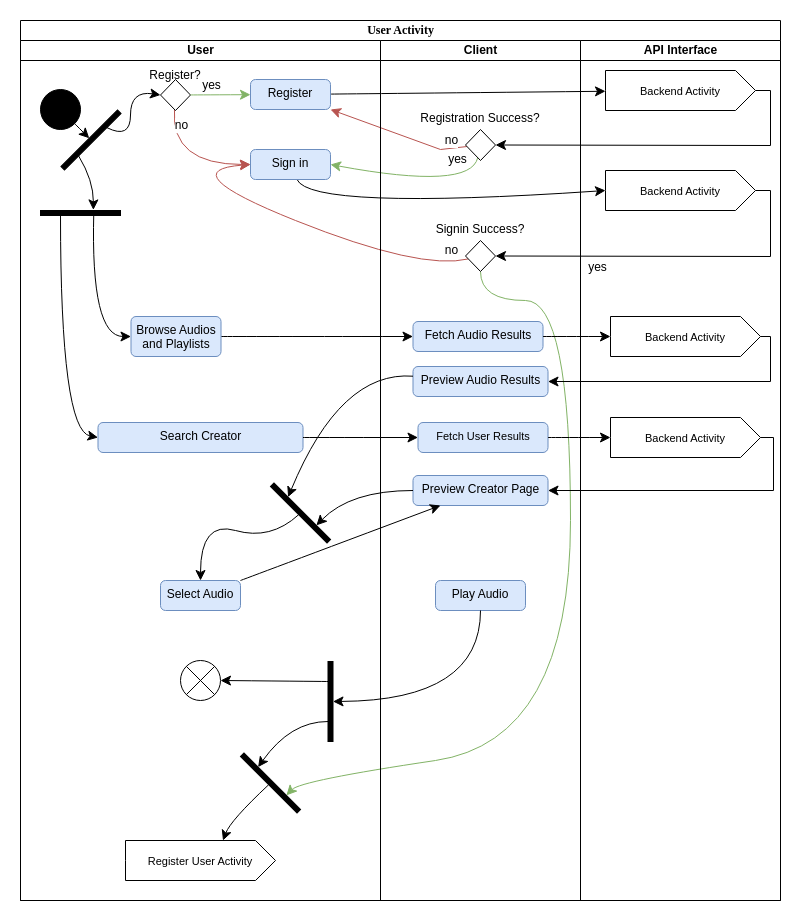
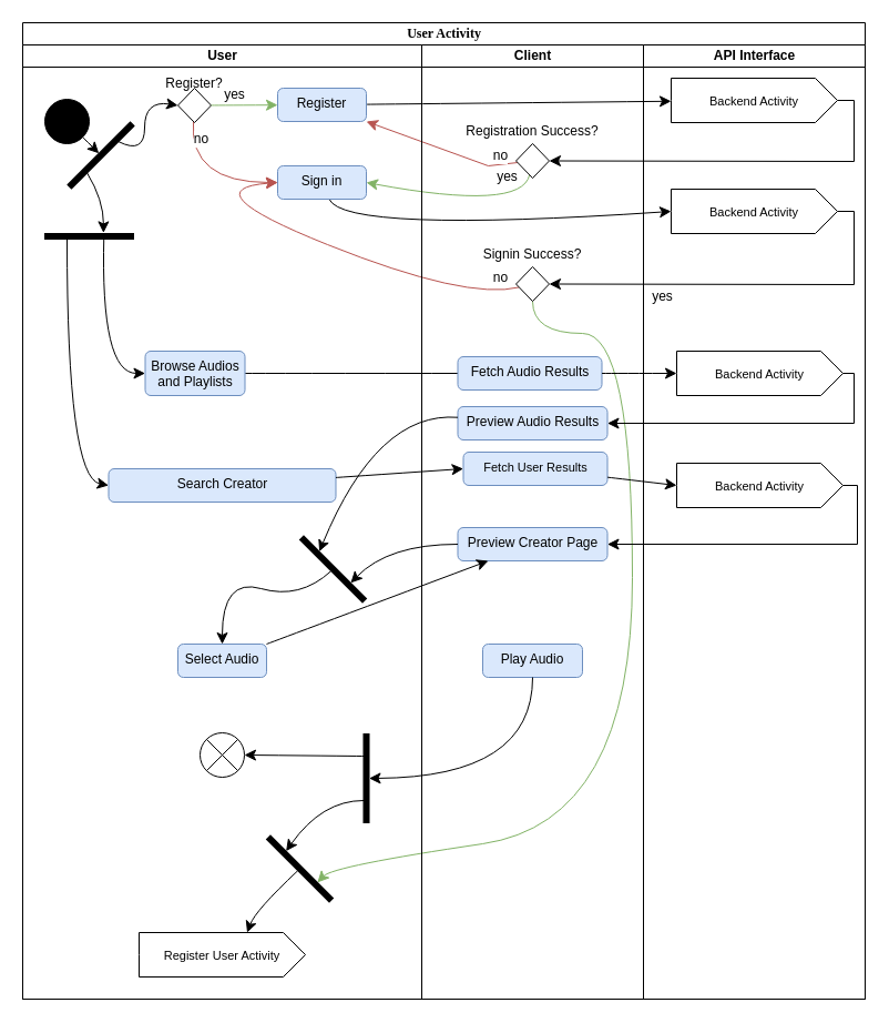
  <mxCell id="0" />
  <mxCell id="1" parent="0" />
  <mxCell id="2" value="User Activity" style="swimlane;html=1;childLayout=stackLayout;startSize=20;rounded=0;shadow=0;comic=0;labelBackgroundColor=none;strokeWidth=1;fontFamily=Verdana;fontSize=12;align=center;" parent="1" vertex="1"><mxGeometry x="20" width="760" height="880" as="geometry" y="20" /></mxCell>
  <mxCell id="3" style="edgeStyle=none;curved=0;rounded=0;orthogonalLoop=1;jettySize=auto;html=1;entryX=1;entryY=0.5;entryDx=0;entryDy=0;fontSize=12;startSize=8;endSize=8;exitX=1;exitY=0.5;exitDx=0;exitDy=0;exitPerimeter=0;" parent="2" source="53" target="45" edge="1"><mxGeometry relative="1" as="geometry"><Array as="points"><mxPoint x="750" y="70" /><mxPoint x="750" y="125" /></Array></mxGeometry></mxCell>
  <mxCell id="4" style="edgeStyle=none;curved=1;rounded=0;orthogonalLoop=1;jettySize=auto;html=1;fontSize=12;startSize=8;endSize=8;entryX=1;entryY=0.5;entryDx=0;entryDy=0;fillColor=#d5e8d4;strokeColor=#82b366;" parent="2" source="45" target="28" edge="1"><mxGeometry relative="1" as="geometry"><mxPoint x="220.0" y="200.0" as="targetPoint" /><Array as="points"><mxPoint x="450" y="170" /></Array></mxGeometry></mxCell>
  <mxCell id="5" value="yes" style="edgeLabel;html=1;align=center;verticalAlign=middle;resizable=0;points=[];fontSize=12;" parent="4" vertex="1" connectable="0"><mxGeometry x="-0.262" y="-1" relative="1" as="geometry"><mxPoint x="17" y="-25" as="offset" /></mxGeometry></mxCell>
  <mxCell id="6" style="edgeStyle=none;curved=0;rounded=0;orthogonalLoop=1;jettySize=auto;html=1;fontSize=12;startSize=8;endSize=8;exitX=1;exitY=0.5;exitDx=0;exitDy=0;exitPerimeter=0;entryX=1;entryY=0.5;entryDx=0;entryDy=0;" parent="2" source="54" target="46" edge="1"><mxGeometry relative="1" as="geometry"><mxPoint x="740" y="179" as="sourcePoint" /><mxPoint x="510" y="249" as="targetPoint" /><Array as="points"><mxPoint x="750" y="170" /><mxPoint x="750" y="236" /></Array></mxGeometry></mxCell>
  <mxCell id="7" style="edgeStyle=none;curved=0;rounded=0;orthogonalLoop=1;jettySize=auto;html=1;fontSize=12;startSize=8;endSize=8;fillColor=#f8cecc;strokeColor=#b85450;entryX=1;entryY=1;entryDx=0;entryDy=0;" parent="2" source="45" target="25" edge="1"><mxGeometry relative="1" as="geometry"><mxPoint x="290" y="130" as="targetPoint" /><Array as="points"><mxPoint x="420" y="129" /></Array></mxGeometry></mxCell>
  <mxCell id="8" value="no" style="edgeLabel;html=1;align=center;verticalAlign=middle;resizable=0;points=[];fontSize=12;" parent="7" vertex="1" connectable="0"><mxGeometry x="-0.236" y="-3" relative="1" as="geometry"><mxPoint x="36" y="3" as="offset" /></mxGeometry></mxCell>
  <mxCell id="9" style="edgeStyle=none;curved=1;rounded=0;orthogonalLoop=1;jettySize=auto;html=1;fontSize=12;startSize=8;endSize=8;" parent="2" source="25" target="53" edge="1"><mxGeometry relative="1" as="geometry" /></mxCell>
  <mxCell id="10" style="edgeStyle=none;curved=1;rounded=0;orthogonalLoop=1;jettySize=auto;html=1;entryX=0;entryY=0;entryDx=0;entryDy=20;entryPerimeter=0;fontSize=12;startSize=8;endSize=8;" parent="2" source="28" target="54" edge="1"><mxGeometry relative="1" as="geometry"><Array as="points"><mxPoint x="290" y="190" /></Array></mxGeometry></mxCell>
  <mxCell id="11" style="edgeStyle=none;curved=1;rounded=0;orthogonalLoop=1;jettySize=auto;html=1;entryX=0;entryY=0.5;entryDx=0;entryDy=0;fontSize=12;startSize=8;endSize=8;fillColor=#f8cecc;strokeColor=#b85450;" parent="2" source="46" target="28" edge="1"><mxGeometry relative="1" as="geometry"><Array as="points"><mxPoint x="400" y="250" /><mxPoint x="150" y="150" /></Array></mxGeometry></mxCell>
  <mxCell id="12" value="no" style="edgeLabel;html=1;align=center;verticalAlign=middle;resizable=0;points=[];fontSize=12;" parent="11" vertex="1" connectable="0"><mxGeometry x="-0.826" y="1" relative="1" as="geometry"><mxPoint x="16" y="-18" as="offset" /></mxGeometry></mxCell>
  <mxCell id="13" style="edgeStyle=none;curved=1;rounded=0;orthogonalLoop=1;jettySize=auto;html=1;fontSize=12;startSize=8;endSize=8;exitX=0.5;exitY=1;exitDx=0;exitDy=0;fillColor=#d5e8d4;strokeColor=#82b366;entryX=0.75;entryY=0;entryDx=0;entryDy=0;" parent="2" source="46" target="37" edge="1"><mxGeometry relative="1" as="geometry"><mxPoint x="290" y="470" as="targetPoint" /><Array as="points"><mxPoint x="460" y="280" /><mxPoint x="550" y="280" /><mxPoint x="550" y="720" /><mxPoint x="280" y="760" /></Array></mxGeometry></mxCell>
  <mxCell id="14" value="yes" style="edgeLabel;html=1;align=center;verticalAlign=middle;resizable=0;points=[];fontSize=12;" parent="13" vertex="1" connectable="0"><mxGeometry x="-0.607" relative="1" as="geometry"><mxPoint x="26" y="-83" as="offset" /></mxGeometry></mxCell>
- <mxCell id="15" style="edgeStyle=none;curved=1;rounded=0;orthogonalLoop=1;jettySize=auto;html=1;fontSize=12;startSize=8;endSize=8;entryX=0;entryY=0.5;entryDx=0;entryDy=0;" parent="2" source="24" target="50" edge="1"><mxGeometry relative="1" as="geometry"><mxPoint x="630" y="340" as="targetPoint" /></mxGeometry></mxCell>
+ <mxCell id="15" style="edgeStyle=none;curved=1;rounded=0;orthogonalLoop=1;jettySize=auto;html=1;fontSize=12;startSize=8;endSize=8;entryX=0;entryY=0.5;entryDx=0;entryDy=0;endArrow=none;" parent="2" source="24" target="50" edge="1"><mxGeometry relative="1" as="geometry"><mxPoint x="630" y="340" as="targetPoint" /></mxGeometry></mxCell>
  <mxCell id="16" value="User" style="swimlane;html=1;startSize=20;" parent="2" vertex="1"><mxGeometry y="20" width="360" height="860" as="geometry" /></mxCell>
  <mxCell id="17" style="edgeStyle=none;curved=1;rounded=0;orthogonalLoop=1;jettySize=auto;html=1;fontSize=12;startSize=8;endSize=8;entryX=0.5;entryY=0;entryDx=0;entryDy=0;" parent="16" source="18" target="35" edge="1"><mxGeometry relative="1" as="geometry"><mxPoint x="69.482" y="98.482" as="targetPoint" /></mxGeometry></mxCell>
  <mxCell id="18" value="" style="ellipse;whiteSpace=wrap;html=1;rounded=0;shadow=0;comic=0;labelBackgroundColor=none;strokeWidth=1;fillColor=#000000;fontFamily=Verdana;fontSize=12;align=center;" parent="16" vertex="1"><mxGeometry x="20" y="49" width="40" height="40" as="geometry" /></mxCell>
  <mxCell id="19" style="edgeStyle=none;curved=1;rounded=0;orthogonalLoop=1;jettySize=auto;html=1;entryX=0;entryY=0.5;entryDx=0;entryDy=0;fontSize=12;startSize=8;endSize=8;exitX=0.75;exitY=1;exitDx=0;exitDy=0;" parent="16" source="35" target="23" edge="1"><mxGeometry relative="1" as="geometry"><mxPoint x="83.856" y="87.842" as="sourcePoint" /><mxPoint x="139.39" y="68.76" as="targetPoint" /><Array as="points"><mxPoint x="110" y="99" /><mxPoint x="110" y="50" /></Array></mxGeometry></mxCell>
  <mxCell id="20" style="edgeStyle=none;curved=1;rounded=0;orthogonalLoop=1;jettySize=auto;html=1;fontSize=12;startSize=8;endSize=8;entryX=-0.116;entryY=0.433;entryDx=0;entryDy=0;entryPerimeter=0;exitX=0.25;exitY=1;exitDx=0;exitDy=0;" parent="16" source="35" edge="1"><mxGeometry relative="1" as="geometry"><mxPoint x="54.018" y="121.018" as="sourcePoint" /><mxPoint x="72.86" y="169.42" as="targetPoint" /><Array as="points"><mxPoint x="73" y="140" /></Array></mxGeometry></mxCell>
  <mxCell id="21" style="edgeStyle=none;curved=1;rounded=0;orthogonalLoop=1;jettySize=auto;html=1;entryX=0;entryY=0.5;entryDx=0;entryDy=0;fontSize=12;startSize=8;endSize=8;fillColor=#f8cecc;strokeColor=#b85450;" parent="16" source="23" target="28" edge="1"><mxGeometry relative="1" as="geometry"><mxPoint x="197.5" y="170.0" as="targetPoint" /><Array as="points"><mxPoint x="150" y="124" /></Array></mxGeometry></mxCell>
  <mxCell id="22" value="no" style="edgeLabel;html=1;align=center;verticalAlign=middle;resizable=0;points=[];fontSize=12;" parent="21" vertex="1" connectable="0"><mxGeometry x="-0.804" y="-2" relative="1" as="geometry"><mxPoint x="9" y="3" as="offset" /></mxGeometry></mxCell>
  <mxCell id="23" value="Register?&#10;&#10;&#10;" style="rhombus;" parent="16" vertex="1"><mxGeometry x="140" y="39" width="30" height="31" as="geometry" /></mxCell>
  <mxCell id="24" value="Browse Audios and Playlists" style="html=1;align=center;verticalAlign=top;rounded=1;absoluteArcSize=1;arcSize=10;dashed=0;whiteSpace=wrap;fillColor=#dae8fc;strokeColor=#6c8ebf;" parent="16" vertex="1"><mxGeometry x="110.5" y="276" width="90" height="40" as="geometry" /></mxCell>
  <mxCell id="25" value="Register" style="html=1;align=center;verticalAlign=top;rounded=1;absoluteArcSize=1;arcSize=10;dashed=0;whiteSpace=wrap;fillColor=#dae8fc;strokeColor=#6c8ebf;" parent="16" vertex="1"><mxGeometry x="230" y="39" width="80" height="30" as="geometry" /></mxCell>
  <mxCell id="26" style="edgeStyle=none;curved=1;rounded=0;orthogonalLoop=1;jettySize=auto;html=1;fontSize=12;startSize=8;endSize=8;fillColor=#d5e8d4;strokeColor=#82b366;" parent="16" source="23" target="25" edge="1"><mxGeometry relative="1" as="geometry" /></mxCell>
  <mxCell id="27" value="yes" style="edgeLabel;html=1;align=center;verticalAlign=middle;resizable=0;points=[];fontSize=12;" parent="26" vertex="1" connectable="0"><mxGeometry x="-0.418" y="-1" relative="1" as="geometry"><mxPoint x="4" y="-11" as="offset" /></mxGeometry></mxCell>
  <mxCell id="28" value="Sign in" style="html=1;align=center;verticalAlign=top;rounded=1;absoluteArcSize=1;arcSize=10;dashed=0;whiteSpace=wrap;fillColor=#dae8fc;strokeColor=#6c8ebf;" parent="16" vertex="1"><mxGeometry x="230" y="109" width="80" height="30" as="geometry" /></mxCell>
  <mxCell id="29" style="edgeStyle=none;curved=1;rounded=0;orthogonalLoop=1;jettySize=auto;html=1;fontSize=12;startSize=8;endSize=8;exitX=0.666;exitY=0.42;exitDx=0;exitDy=0;exitPerimeter=0;entryX=0;entryY=0.5;entryDx=0;entryDy=0;" parent="16" source="34" target="24" edge="1"><mxGeometry relative="1" as="geometry"><mxPoint x="70" y="175" as="sourcePoint" /><Array as="points"><mxPoint x="70" y="296" /></Array></mxGeometry></mxCell>
  <mxCell id="30" style="edgeStyle=none;curved=1;rounded=0;orthogonalLoop=1;jettySize=auto;html=1;fontSize=12;startSize=8;endSize=8;entryX=0;entryY=0.5;entryDx=0;entryDy=0;" parent="16" target="31" edge="1"><mxGeometry relative="1" as="geometry"><mxPoint x="40" y="310.0" as="targetPoint" /><mxPoint x="40" y="175" as="sourcePoint" /><Array as="points"><mxPoint x="40" y="390" /></Array></mxGeometry></mxCell>
  <mxCell id="31" value="Search Creator" style="html=1;align=center;verticalAlign=top;rounded=1;absoluteArcSize=1;arcSize=10;dashed=0;whiteSpace=wrap;fillColor=#dae8fc;strokeColor=#6c8ebf;" parent="16" vertex="1"><mxGeometry x="77.5" y="382" width="205" height="30" as="geometry" /></mxCell>
  <mxCell id="32" style="edgeStyle=none;curved=1;rounded=0;orthogonalLoop=1;jettySize=auto;html=1;entryX=0.5;entryY=0;entryDx=0;entryDy=0;fontSize=12;startSize=8;endSize=8;" parent="16" source="33" target="41" edge="1"><mxGeometry relative="1" as="geometry"><Array as="points"><mxPoint x="250" y="500" /><mxPoint x="180" y="480" /></Array></mxGeometry></mxCell>
  <mxCell id="33" value="" style="rounded=0;whiteSpace=wrap;html=1;fillColor=#000000;rotation=45;" parent="16" vertex="1"><mxGeometry x="240" y="470" width="80" height="5" as="geometry" /></mxCell>
  <mxCell id="34" value="" style="rounded=0;whiteSpace=wrap;html=1;fillColor=#000000;rotation=0;" parent="16" vertex="1"><mxGeometry x="20" y="170" width="80" height="5" as="geometry" /></mxCell>
  <mxCell id="35" value="" style="rounded=0;whiteSpace=wrap;html=1;fillColor=#000000;rotation=-45;" parent="16" vertex="1"><mxGeometry x="30.5" y="97" width="80" height="5" as="geometry" /></mxCell>
  <mxCell id="36" style="edgeStyle=none;curved=1;rounded=0;orthogonalLoop=1;jettySize=auto;html=1;fontSize=12;startSize=8;endSize=8;entryX=0;entryY=0;entryDx=97.5;entryDy=0;entryPerimeter=0;" parent="16" source="37" target="42" edge="1"><mxGeometry relative="1" as="geometry"><mxPoint x="190" y="800" as="targetPoint" /><Array as="points"><mxPoint x="210" y="780" /></Array></mxGeometry></mxCell>
  <mxCell id="37" value="" style="rounded=0;whiteSpace=wrap;html=1;fillColor=#000000;rotation=45;" parent="16" vertex="1"><mxGeometry x="210" y="740" width="80" height="5" as="geometry" /></mxCell>
  <mxCell id="38" style="edgeStyle=none;curved=1;rounded=0;orthogonalLoop=1;jettySize=auto;html=1;fontSize=12;startSize=8;endSize=8;exitX=0.25;exitY=1;exitDx=0;exitDy=0;entryX=1;entryY=0.5;entryDx=0;entryDy=0;" parent="16" source="40" target="43" edge="1"><mxGeometry relative="1" as="geometry"><mxPoint x="270" y="590" as="targetPoint" /></mxGeometry></mxCell>
  <mxCell id="39" style="edgeStyle=none;curved=1;rounded=0;orthogonalLoop=1;jettySize=auto;html=1;entryX=0.25;entryY=0;entryDx=0;entryDy=0;fontSize=12;startSize=8;endSize=8;exitX=0.75;exitY=1;exitDx=0;exitDy=0;" parent="16" source="40" target="37" edge="1"><mxGeometry relative="1" as="geometry"><Array as="points"><mxPoint x="270" y="681" /></Array></mxGeometry></mxCell>
  <mxCell id="40" value="" style="rounded=0;whiteSpace=wrap;html=1;fillColor=#000000;rotation=90;" parent="16" vertex="1"><mxGeometry x="270" y="658.5" width="80" height="5" as="geometry" /></mxCell>
  <mxCell id="41" value="Select Audio" style="html=1;align=center;verticalAlign=top;rounded=1;absoluteArcSize=1;arcSize=10;dashed=0;whiteSpace=wrap;fillColor=#dae8fc;strokeColor=#6c8ebf;" parent="16" vertex="1"><mxGeometry x="140" y="540" width="80" height="30" as="geometry" /></mxCell>
  <mxCell id="42" value="&lt;font style=&quot;font-size: 11px;&quot;&gt;Register User Activity&lt;/font&gt;" style="html=1;shape=mxgraph.infographic.ribbonSimple;notch1=0;notch2=20;align=center;verticalAlign=middle;fontSize=14;fontStyle=0;fillColor=#FFFFFF;whiteSpace=wrap;" parent="16" vertex="1"><mxGeometry x="105" y="800" width="150" height="40" as="geometry" /></mxCell>
  <mxCell id="43" value="" style="shape=sumEllipse;perimeter=ellipsePerimeter;html=1;backgroundOutline=1;" parent="16" vertex="1"><mxGeometry x="160" y="620" width="40" height="40" as="geometry" /></mxCell>
  <mxCell id="44" value="Client" style="swimlane;html=1;startSize=20;" parent="2" vertex="1"><mxGeometry x="360" y="20" width="200" height="860" as="geometry" /></mxCell>
  <mxCell id="45" value="Registration Success?&#10;&#10;&#10;&#10;" style="rhombus;" parent="44" vertex="1"><mxGeometry x="85" y="89" width="30" height="31" as="geometry" /></mxCell>
  <mxCell id="46" value="Signin Success?&#10;&#10;&#10;&#10;" style="rhombus;" parent="44" vertex="1"><mxGeometry x="85" y="200" width="30" height="31" as="geometry" /></mxCell>
  <mxCell id="47" value="Preview Audio Results" style="html=1;align=center;verticalAlign=top;rounded=1;absoluteArcSize=1;arcSize=10;dashed=0;whiteSpace=wrap;fillColor=#dae8fc;strokeColor=#6c8ebf;" parent="44" vertex="1"><mxGeometry x="32.5" y="326" width="135" height="30" as="geometry" /></mxCell>
  <mxCell id="48" value="Preview Creator Page" style="html=1;align=center;verticalAlign=top;rounded=1;absoluteArcSize=1;arcSize=10;dashed=0;whiteSpace=wrap;fillColor=#dae8fc;strokeColor=#6c8ebf;" parent="44" vertex="1"><mxGeometry x="32.5" y="435" width="135" height="30" as="geometry" /></mxCell>
  <mxCell id="49" value="Play Audio" style="html=1;align=center;verticalAlign=top;rounded=1;absoluteArcSize=1;arcSize=10;dashed=0;whiteSpace=wrap;fillColor=#dae8fc;strokeColor=#6c8ebf;" parent="44" vertex="1"><mxGeometry x="55" y="540" width="90" height="30" as="geometry" /></mxCell>
  <mxCell id="50" value="Fetch Audio Results" style="html=1;align=center;verticalAlign=top;rounded=1;absoluteArcSize=1;arcSize=10;dashed=0;whiteSpace=wrap;fillColor=#dae8fc;strokeColor=#6c8ebf;" parent="44" vertex="1"><mxGeometry x="32.5" y="281" width="130" height="30" as="geometry" /></mxCell>
- <mxCell id="51" value="&lt;span style=&quot;font-size: 11px;&quot;&gt;Fetch User Results&lt;/span&gt;" style="html=1;align=center;verticalAlign=top;rounded=1;absoluteArcSize=1;arcSize=10;dashed=0;whiteSpace=wrap;fillColor=#dae8fc;strokeColor=#6c8ebf;" parent="44" vertex="1"><mxGeometry x="37.5" y="382" width="130" height="30" as="geometry" /></mxCell>
+ <mxCell id="51" value="&lt;span style=&quot;font-size: 11px;&quot;&gt;Fetch User Results&lt;/span&gt;" style="html=1;align=center;verticalAlign=top;rounded=1;absoluteArcSize=1;arcSize=10;dashed=0;whiteSpace=wrap;fillColor=#dae8fc;strokeColor=#6c8ebf;" parent="44" vertex="1"><mxGeometry x="37.5" y="367" width="130" height="30" as="geometry" /></mxCell>
  <mxCell id="52" value="API Interface" style="swimlane;html=1;startSize=20;" parent="2" vertex="1"><mxGeometry x="560" y="20" width="200" height="860" as="geometry" /></mxCell>
  <mxCell id="53" value="&lt;span style=&quot;font-size: 11px;&quot;&gt;Backend Activity&lt;/span&gt;" style="html=1;shape=mxgraph.infographic.ribbonSimple;notch1=0;notch2=20;align=center;verticalAlign=middle;fontSize=14;fontStyle=0;fillColor=#FFFFFF;whiteSpace=wrap;" parent="52" vertex="1"><mxGeometry x="25" y="30" width="150" height="40" as="geometry" /></mxCell>
  <mxCell id="54" value="&lt;span style=&quot;font-size: 11px;&quot;&gt;Backend Activity&lt;/span&gt;" style="html=1;shape=mxgraph.infographic.ribbonSimple;notch1=0;notch2=20;align=center;verticalAlign=middle;fontSize=14;fontStyle=0;fillColor=#FFFFFF;whiteSpace=wrap;" parent="52" vertex="1"><mxGeometry x="25" y="130" width="150" height="40" as="geometry" /></mxCell>
  <mxCell id="55" value="&lt;span style=&quot;font-size: 11px;&quot;&gt;Backend Activity&lt;/span&gt;" style="html=1;shape=mxgraph.infographic.ribbonSimple;notch1=0;notch2=20;align=center;verticalAlign=middle;fontSize=14;fontStyle=0;fillColor=#FFFFFF;whiteSpace=wrap;" parent="52" vertex="1"><mxGeometry x="30" y="276" width="150" height="40" as="geometry" /></mxCell>
  <mxCell id="56" value="&lt;font style=&quot;font-size: 11px;&quot;&gt;Backend Activity&lt;/font&gt;" style="html=1;shape=mxgraph.infographic.ribbonSimple;notch1=0;notch2=20;align=center;verticalAlign=middle;fontSize=14;fontStyle=0;fillColor=#FFFFFF;whiteSpace=wrap;" parent="52" vertex="1"><mxGeometry x="30" y="377" width="150" height="40" as="geometry" /></mxCell>
  <mxCell id="57" style="edgeStyle=none;curved=0;rounded=0;orthogonalLoop=1;jettySize=auto;html=1;entryX=1;entryY=0.5;entryDx=0;entryDy=0;fontSize=12;startSize=8;endSize=8;exitX=1;exitY=0.5;exitDx=0;exitDy=0;exitPerimeter=0;" parent="2" source="55" target="47" edge="1"><mxGeometry relative="1" as="geometry"><Array as="points"><mxPoint x="750" y="316" /><mxPoint x="750" y="361" /></Array></mxGeometry></mxCell>
  <mxCell id="58" style="edgeStyle=none;curved=0;rounded=0;orthogonalLoop=1;jettySize=auto;html=1;entryX=1;entryY=0.5;entryDx=0;entryDy=0;fontSize=12;startSize=8;endSize=8;exitX=1;exitY=0.5;exitDx=0;exitDy=0;exitPerimeter=0;" parent="2" source="56" target="48" edge="1"><mxGeometry relative="1" as="geometry"><mxPoint x="743" y="450" as="sourcePoint" /><mxPoint x="530" y="470" as="targetPoint" /><Array as="points"><mxPoint x="753" y="417" /><mxPoint x="753" y="470" /></Array></mxGeometry></mxCell>
  <mxCell id="59" style="edgeStyle=none;curved=1;rounded=0;orthogonalLoop=1;jettySize=auto;html=1;entryX=0.75;entryY=0;entryDx=0;entryDy=0;fontSize=12;startSize=8;endSize=8;" parent="2" source="48" target="33" edge="1"><mxGeometry relative="1" as="geometry"><Array as="points"><mxPoint x="330" y="470" /></Array></mxGeometry></mxCell>
  <mxCell id="60" style="edgeStyle=none;curved=1;rounded=0;orthogonalLoop=1;jettySize=auto;html=1;entryX=0.25;entryY=0;entryDx=0;entryDy=0;fontSize=12;startSize=8;endSize=8;" parent="2" source="47" target="33" edge="1"><mxGeometry relative="1" as="geometry"><Array as="points"><mxPoint x="320" y="350" /></Array></mxGeometry></mxCell>
  <mxCell id="61" style="edgeStyle=none;curved=1;rounded=0;orthogonalLoop=1;jettySize=auto;html=1;fontSize=12;startSize=8;endSize=8;" parent="2" source="41" target="48" edge="1"><mxGeometry relative="1" as="geometry"><mxPoint x="410.0" y="580" as="targetPoint" /></mxGeometry></mxCell>
  <mxCell id="62" style="edgeStyle=none;curved=1;rounded=0;orthogonalLoop=1;jettySize=auto;html=1;entryX=0.5;entryY=0;entryDx=0;entryDy=0;fontSize=12;startSize=8;endSize=8;exitX=0.5;exitY=1;exitDx=0;exitDy=0;" parent="2" source="49" target="40" edge="1"><mxGeometry relative="1" as="geometry"><Array as="points"><mxPoint x="460" y="680" /></Array></mxGeometry></mxCell>
  <mxCell id="63" style="edgeStyle=none;curved=1;rounded=0;orthogonalLoop=1;jettySize=auto;html=1;entryX=0;entryY=0;entryDx=0;entryDy=20;entryPerimeter=0;fontSize=12;startSize=8;endSize=8;" parent="2" source="50" target="55" edge="1"><mxGeometry relative="1" as="geometry" /></mxCell>
  <mxCell id="64" style="edgeStyle=none;curved=1;rounded=0;orthogonalLoop=1;jettySize=auto;html=1;fontSize=12;startSize=8;endSize=8;entryX=0;entryY=0.5;entryDx=0;entryDy=0;" parent="2" source="31" target="51" edge="1"><mxGeometry relative="1" as="geometry"><mxPoint x="590.0" y="417" as="targetPoint" /></mxGeometry></mxCell>
  <mxCell id="65" style="edgeStyle=none;curved=1;rounded=0;orthogonalLoop=1;jettySize=auto;html=1;entryX=0;entryY=0;entryDx=0;entryDy=20;entryPerimeter=0;fontSize=12;startSize=8;endSize=8;" parent="2" source="51" target="56" edge="1"><mxGeometry relative="1" as="geometry" /></mxCell>
